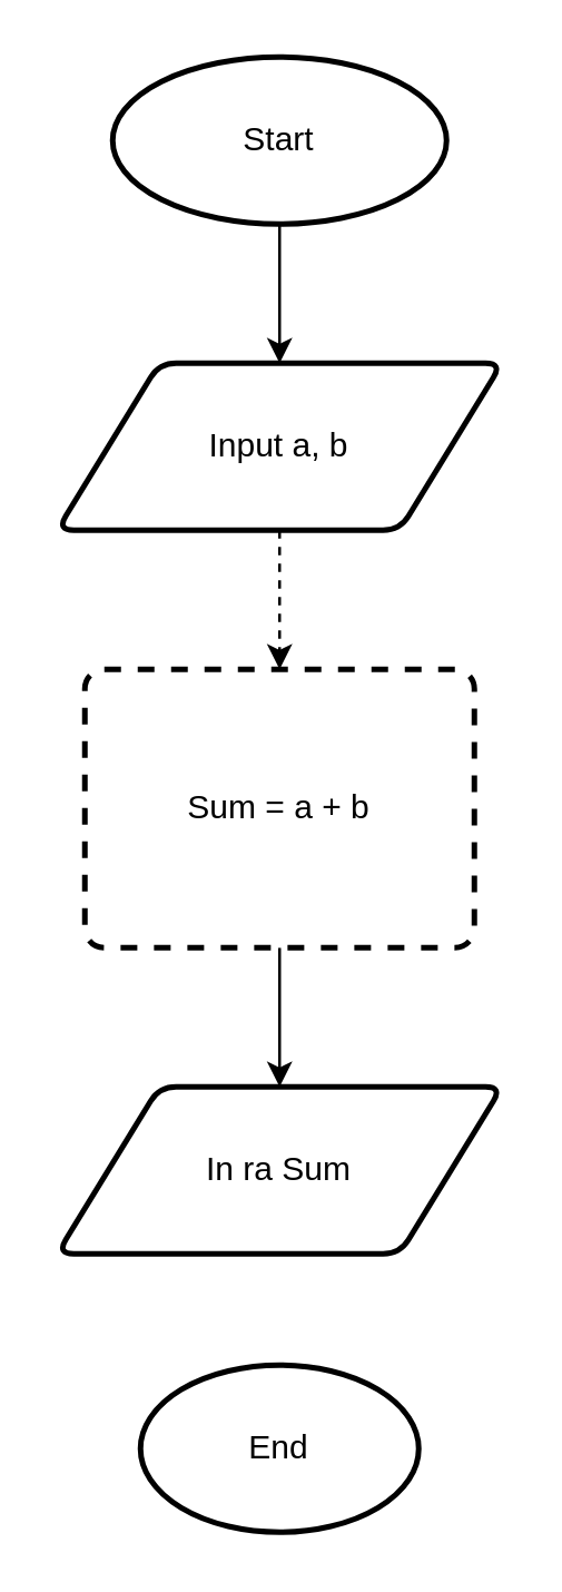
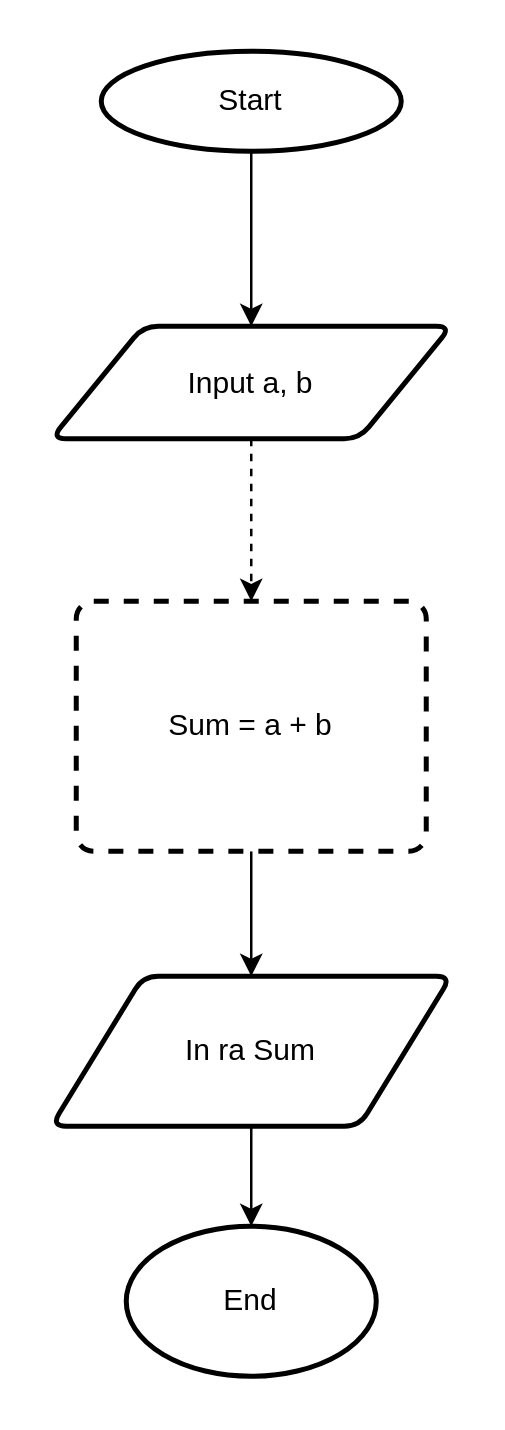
  <mxCell id="0" />
  <mxCell id="1" parent="0" />
  <mxCell id="2" value="" style="edgeStyle=orthogonalEdgeStyle;rounded=0;orthogonalLoop=1;jettySize=auto;html=1;" edge="1" parent="1" source="3" target="5"><mxGeometry relative="1" as="geometry" /></mxCell>
- <mxCell id="3" value="Start" style="strokeWidth=2;html=1;shape=mxgraph.flowchart.start_1;whiteSpace=wrap;" vertex="1" parent="1"><mxGeometry x="40" y="20" width="120" height="60" as="geometry" /></mxCell>
+ <mxCell id="3" value="Start" style="strokeWidth=2;html=1;shape=mxgraph.flowchart.start_1;whiteSpace=wrap;" vertex="1" parent="1"><mxGeometry x="40" y="20" width="120" height="40" as="geometry" /></mxCell>
  <mxCell id="4" value="" style="edgeStyle=orthogonalEdgeStyle;rounded=0;orthogonalLoop=1;jettySize=auto;html=1;dashed=1;" edge="1" parent="1" source="5" target="7"><mxGeometry relative="1" as="geometry" /></mxCell>
- <mxCell id="5" value="Input a, b" style="shape=parallelogram;html=1;strokeWidth=2;perimeter=parallelogramPerimeter;whiteSpace=wrap;rounded=1;arcSize=12;size=0.23;" vertex="1" parent="1"><mxGeometry x="20" y="130" width="160" height="60" as="geometry" /></mxCell>
+ <mxCell id="5" value="Input a, b" style="shape=parallelogram;html=1;strokeWidth=2;perimeter=parallelogramPerimeter;whiteSpace=wrap;rounded=1;arcSize=12;size=0.23;" vertex="1" parent="1"><mxGeometry x="20" y="130" width="160" height="45" as="geometry" /></mxCell>
  <mxCell id="6" value="" style="edgeStyle=orthogonalEdgeStyle;rounded=0;orthogonalLoop=1;jettySize=auto;html=1;" edge="1" parent="1" source="7" target="9"><mxGeometry relative="1" as="geometry" /></mxCell>
  <mxCell id="7" value="Sum = a + b" style="rounded=1;whiteSpace=wrap;html=1;absoluteArcSize=1;arcSize=14;strokeWidth=2;dashed=1;" vertex="1" parent="1"><mxGeometry x="30" y="240" width="140" height="100" as="geometry" /></mxCell>
+ <mxCell id="8" value="" style="edgeStyle=orthogonalEdgeStyle;rounded=0;orthogonalLoop=1;jettySize=auto;html=1;" edge="1" parent="1" source="9" target="10"><mxGeometry relative="1" as="geometry" /></mxCell>
  <mxCell id="9" value="In ra Sum" style="shape=parallelogram;html=1;strokeWidth=2;perimeter=parallelogramPerimeter;whiteSpace=wrap;rounded=1;arcSize=12;size=0.23;" vertex="1" parent="1"><mxGeometry x="20" y="390" width="160" height="60" as="geometry" /></mxCell>
  <mxCell id="10" value="End" style="strokeWidth=2;html=1;shape=mxgraph.flowchart.start_1;whiteSpace=wrap;" vertex="1" parent="1"><mxGeometry x="50" y="490" width="100" height="60" as="geometry" /></mxCell>
